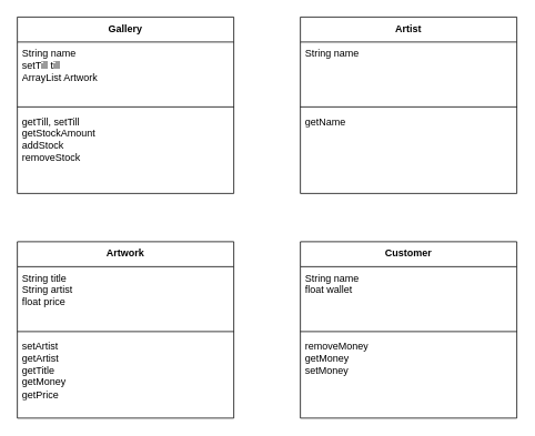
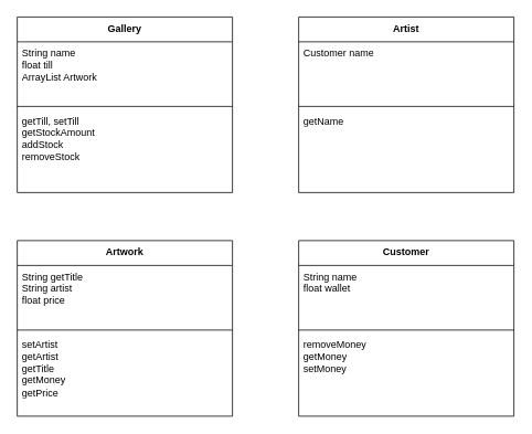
  <mxCell id="0" />
  <mxCell id="1" parent="0" />
  <mxCell id="2" value="Gallery" style="swimlane;fontStyle=1;align=center;verticalAlign=top;childLayout=stackLayout;horizontal=1;startSize=30;horizontalStack=0;resizeParent=1;resizeParentMax=0;resizeLast=0;collapsible=1;marginBottom=0;whiteSpace=wrap;html=1;" vertex="1" parent="1"><mxGeometry x="20" y="20" width="260" height="212" as="geometry" /></mxCell>
- <mxCell id="3" value="String name&lt;br&gt;setTill till&lt;br&gt;ArrayList Artwork" style="text;strokeColor=none;fillColor=none;align=left;verticalAlign=top;spacingLeft=4;spacingRight=4;overflow=hidden;rotatable=0;points=[[0,0.5],[1,0.5]];portConstraint=eastwest;whiteSpace=wrap;html=1;" vertex="1" parent="2"><mxGeometry y="30" width="260" height="74" as="geometry" /></mxCell>
+ <mxCell id="3" value="String name&lt;br&gt;float till&lt;br&gt;ArrayList Artwork" style="text;strokeColor=none;fillColor=none;align=left;verticalAlign=top;spacingLeft=4;spacingRight=4;overflow=hidden;rotatable=0;points=[[0,0.5],[1,0.5]];portConstraint=eastwest;whiteSpace=wrap;html=1;" vertex="1" parent="2"><mxGeometry y="30" width="260" height="74" as="geometry" /></mxCell>
  <mxCell id="4" value="" style="line;strokeWidth=1;fillColor=none;align=left;verticalAlign=middle;spacingTop=-1;spacingLeft=3;spacingRight=3;rotatable=0;labelPosition=right;points=[];portConstraint=eastwest;strokeColor=inherit;" vertex="1" parent="2"><mxGeometry y="104" width="260" height="8" as="geometry" /></mxCell>
  <mxCell id="5" value="getTill, setTill&lt;br&gt;getStockAmount&amp;nbsp;&lt;br&gt;addStock&lt;br&gt;removeStock" style="text;strokeColor=none;fillColor=none;align=left;verticalAlign=top;spacingLeft=4;spacingRight=4;overflow=hidden;rotatable=0;points=[[0,0.5],[1,0.5]];portConstraint=eastwest;whiteSpace=wrap;html=1;" vertex="1" parent="2"><mxGeometry y="112" width="260" height="100" as="geometry" /></mxCell>
  <mxCell id="6" value="Artist" style="swimlane;fontStyle=1;align=center;verticalAlign=top;childLayout=stackLayout;horizontal=1;startSize=30;horizontalStack=0;resizeParent=1;resizeParentMax=0;resizeLast=0;collapsible=1;marginBottom=0;whiteSpace=wrap;html=1;" vertex="1" parent="1"><mxGeometry x="360" y="20" width="260" height="212" as="geometry" /></mxCell>
- <mxCell id="7" value="String name" style="text;strokeColor=none;fillColor=none;align=left;verticalAlign=top;spacingLeft=4;spacingRight=4;overflow=hidden;rotatable=0;points=[[0,0.5],[1,0.5]];portConstraint=eastwest;whiteSpace=wrap;html=1;" vertex="1" parent="6"><mxGeometry y="30" width="260" height="74" as="geometry" /></mxCell>
+ <mxCell id="7" value="Customer name" style="text;strokeColor=none;fillColor=none;align=left;verticalAlign=top;spacingLeft=4;spacingRight=4;overflow=hidden;rotatable=0;points=[[0,0.5],[1,0.5]];portConstraint=eastwest;whiteSpace=wrap;html=1;" vertex="1" parent="6"><mxGeometry y="30" width="260" height="74" as="geometry" /></mxCell>
  <mxCell id="8" value="" style="line;strokeWidth=1;fillColor=none;align=left;verticalAlign=middle;spacingTop=-1;spacingLeft=3;spacingRight=3;rotatable=0;labelPosition=right;points=[];portConstraint=eastwest;strokeColor=inherit;" vertex="1" parent="6"><mxGeometry y="104" width="260" height="8" as="geometry" /></mxCell>
  <mxCell id="9" value="getName&lt;br&gt;" style="text;strokeColor=none;fillColor=none;align=left;verticalAlign=top;spacingLeft=4;spacingRight=4;overflow=hidden;rotatable=0;points=[[0,0.5],[1,0.5]];portConstraint=eastwest;whiteSpace=wrap;html=1;" vertex="1" parent="6"><mxGeometry y="112" width="260" height="100" as="geometry" /></mxCell>
  <mxCell id="10" value="Artwork" style="swimlane;fontStyle=1;align=center;verticalAlign=top;childLayout=stackLayout;horizontal=1;startSize=30;horizontalStack=0;resizeParent=1;resizeParentMax=0;resizeLast=0;collapsible=1;marginBottom=0;whiteSpace=wrap;html=1;" vertex="1" parent="1"><mxGeometry x="20" y="290" width="260" height="212" as="geometry" /></mxCell>
- <mxCell id="11" value="String title&lt;br&gt;String artist&lt;br&gt;float price" style="text;strokeColor=none;fillColor=none;align=left;verticalAlign=top;spacingLeft=4;spacingRight=4;overflow=hidden;rotatable=0;points=[[0,0.5],[1,0.5]];portConstraint=eastwest;whiteSpace=wrap;html=1;" vertex="1" parent="10"><mxGeometry y="30" width="260" height="74" as="geometry" /></mxCell>
+ <mxCell id="11" value="String getTitle&lt;br&gt;String artist&lt;br&gt;float price" style="text;strokeColor=none;fillColor=none;align=left;verticalAlign=top;spacingLeft=4;spacingRight=4;overflow=hidden;rotatable=0;points=[[0,0.5],[1,0.5]];portConstraint=eastwest;whiteSpace=wrap;html=1;" vertex="1" parent="10"><mxGeometry y="30" width="260" height="74" as="geometry" /></mxCell>
  <mxCell id="12" value="" style="line;strokeWidth=1;fillColor=none;align=left;verticalAlign=middle;spacingTop=-1;spacingLeft=3;spacingRight=3;rotatable=0;labelPosition=right;points=[];portConstraint=eastwest;strokeColor=inherit;" vertex="1" parent="10"><mxGeometry y="104" width="260" height="8" as="geometry" /></mxCell>
  <mxCell id="13" value="setArtist&lt;br&gt;getArtist&lt;br&gt;getTitle&lt;br&gt;getMoney&lt;br&gt;getPrice" style="text;strokeColor=none;fillColor=none;align=left;verticalAlign=top;spacingLeft=4;spacingRight=4;overflow=hidden;rotatable=0;points=[[0,0.5],[1,0.5]];portConstraint=eastwest;whiteSpace=wrap;html=1;" vertex="1" parent="10"><mxGeometry y="112" width="260" height="100" as="geometry" /></mxCell>
  <mxCell id="14" value="Customer" style="swimlane;fontStyle=1;align=center;verticalAlign=top;childLayout=stackLayout;horizontal=1;startSize=30;horizontalStack=0;resizeParent=1;resizeParentMax=0;resizeLast=0;collapsible=1;marginBottom=0;whiteSpace=wrap;html=1;" vertex="1" parent="1"><mxGeometry x="360" y="290" width="260" height="212" as="geometry" /></mxCell>
  <mxCell id="15" value="String name&lt;br&gt;float wallet" style="text;strokeColor=none;fillColor=none;align=left;verticalAlign=top;spacingLeft=4;spacingRight=4;overflow=hidden;rotatable=0;points=[[0,0.5],[1,0.5]];portConstraint=eastwest;whiteSpace=wrap;html=1;" vertex="1" parent="14"><mxGeometry y="30" width="260" height="74" as="geometry" /></mxCell>
  <mxCell id="16" value="" style="line;strokeWidth=1;fillColor=none;align=left;verticalAlign=middle;spacingTop=-1;spacingLeft=3;spacingRight=3;rotatable=0;labelPosition=right;points=[];portConstraint=eastwest;strokeColor=inherit;" vertex="1" parent="14"><mxGeometry y="104" width="260" height="8" as="geometry" /></mxCell>
  <mxCell id="17" value="removeMoney&lt;br&gt;getMoney&lt;br&gt;setMoney" style="text;strokeColor=none;fillColor=none;align=left;verticalAlign=top;spacingLeft=4;spacingRight=4;overflow=hidden;rotatable=0;points=[[0,0.5],[1,0.5]];portConstraint=eastwest;whiteSpace=wrap;html=1;" vertex="1" parent="14"><mxGeometry y="112" width="260" height="100" as="geometry" /></mxCell>
